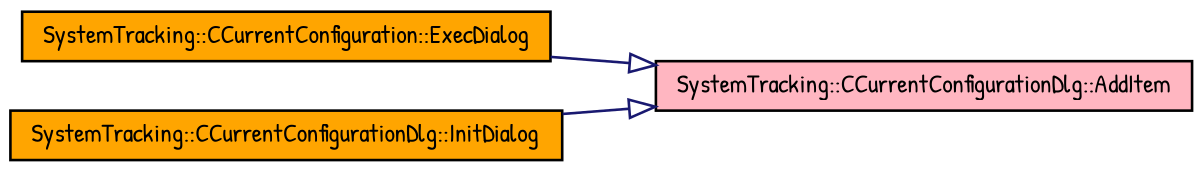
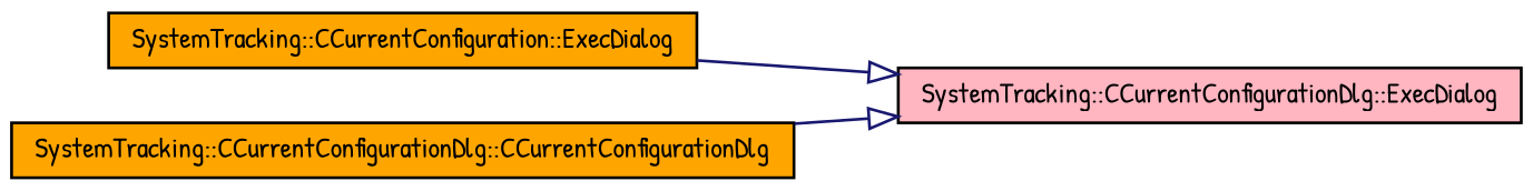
  digraph {
    fontname="Patrick Hand"
    rankdir=LR
    node [color=black fillcolor=orange fontname="Patrick Hand" fontsize=10 shape=record style=filled]
    edge [arrowhead=onormal color=midnightblue fontname="Patrick Hand" fontsize=10 labelfontname=FreeSans labelfontsize=10 style=solid]
    n1 [fontcolor=black height=0.2 label="SystemTracking::CCurrentConfiguration::ExecDialog" width=0.4]
-   n2 [fillcolor=lightpink height=0.2 label="SystemTracking::CCurrentConfigurationDlg::AddItem" width=0.4]
-   n3 [height=0.2 label="SystemTracking::CCurrentConfigurationDlg::InitDialog" width=0.4]
+   n2 [fillcolor=lightpink height=0.2 label="SystemTracking::CCurrentConfigurationDlg::ExecDialog" width=0.4]
+   n3 [height=0.2 label="SystemTracking::CCurrentConfigurationDlg::CCurrentConfigurationDlg" width=0.4]
    n1 -> n2
    n3 -> n2
  }
